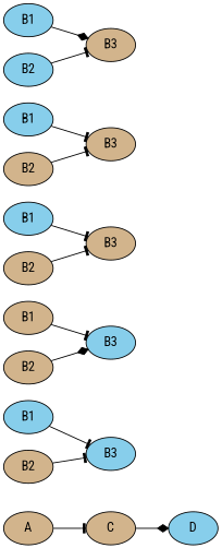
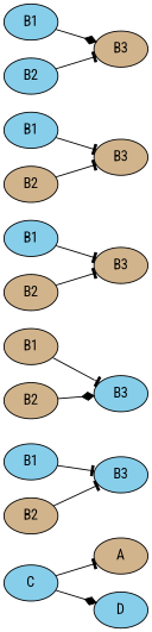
  digraph {
    fontname="Roboto Condensed"
    rankdir=LR
    node [fillcolor=tan fontname="Roboto Condensed" style=filled]
    edge [arrowhead=tee fontname="Roboto Condensed"]
    n1 [label=A]
-   n2 [label=C]
+   n2 [fillcolor=skyblue label=C]
    n3 [fillcolor=skyblue label=D]
    n4 [fillcolor=skyblue label=B1]
    n5 [fillcolor=skyblue label=B3]
    n6 [label=B2]
    n7 [label=B1]
    n8 [fillcolor=skyblue label=B3]
    n9 [label=B2]
    n10 [fillcolor=skyblue label=B1]
    n11 [label=B3]
    n12 [label=B2]
    n13 [fillcolor=skyblue label=B1]
    n14 [label=B3]
    n15 [label=B2]
    n16 [fillcolor=skyblue label=B1]
    n17 [label=B3]
    n18 [fillcolor=skyblue label=B2]
-   n1 -> n2
+   n2 -> n1
    n2 -> n3 [arrowhead=diamond]
    n4 -> n5
    n6 -> n5
    n7 -> n8
    n9 -> n8 [arrowhead=diamond]
    n10 -> n11
    n12 -> n11
    n13 -> n14
    n15 -> n14
    n16 -> n17 [arrowhead=diamond]
    n18 -> n17
  }
